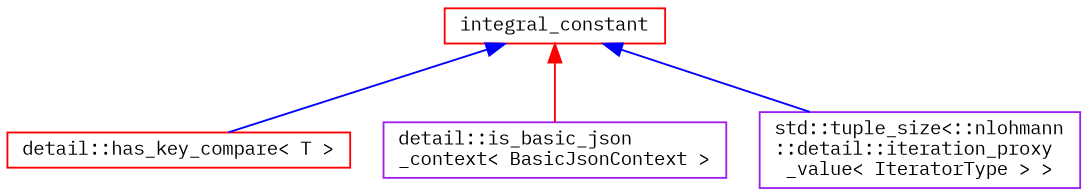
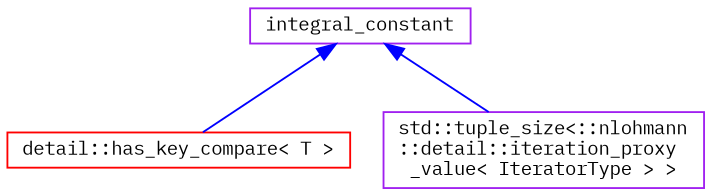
  digraph {
    fontname="IBM Plex Mono"
    rankdir=TB
    node [color=red fillcolor=white fontname="IBM Plex Mono" fontsize=10 shape=record style=filled]
    edge [color=blue dir=back fontname="IBM Plex Mono" fontsize=10 labelfontname=Helvetica labelfontsize=10 style=solid]
-   n1 [height=0.2 label=integral_constant width=0.4]
+   n1 [color=purple height=0.2 label=integral_constant width=0.4]
    n2 [height=0.2 label="detail::has_key_compare\< T \>" width=0.4]
-   n3 [color=purple height=0.2 label="detail::is_basic_json\l_context\< BasicJsonContext \>" width=0.4]
    n4 [color=purple height=0.2 label="std::tuple_size\<::nlohmann\l::detail::iteration_proxy\l_value\< IteratorType \> \>" width=0.4]
    n1 -> n2
-   n1 -> n3 [color=red]
    n1 -> n4
  }
